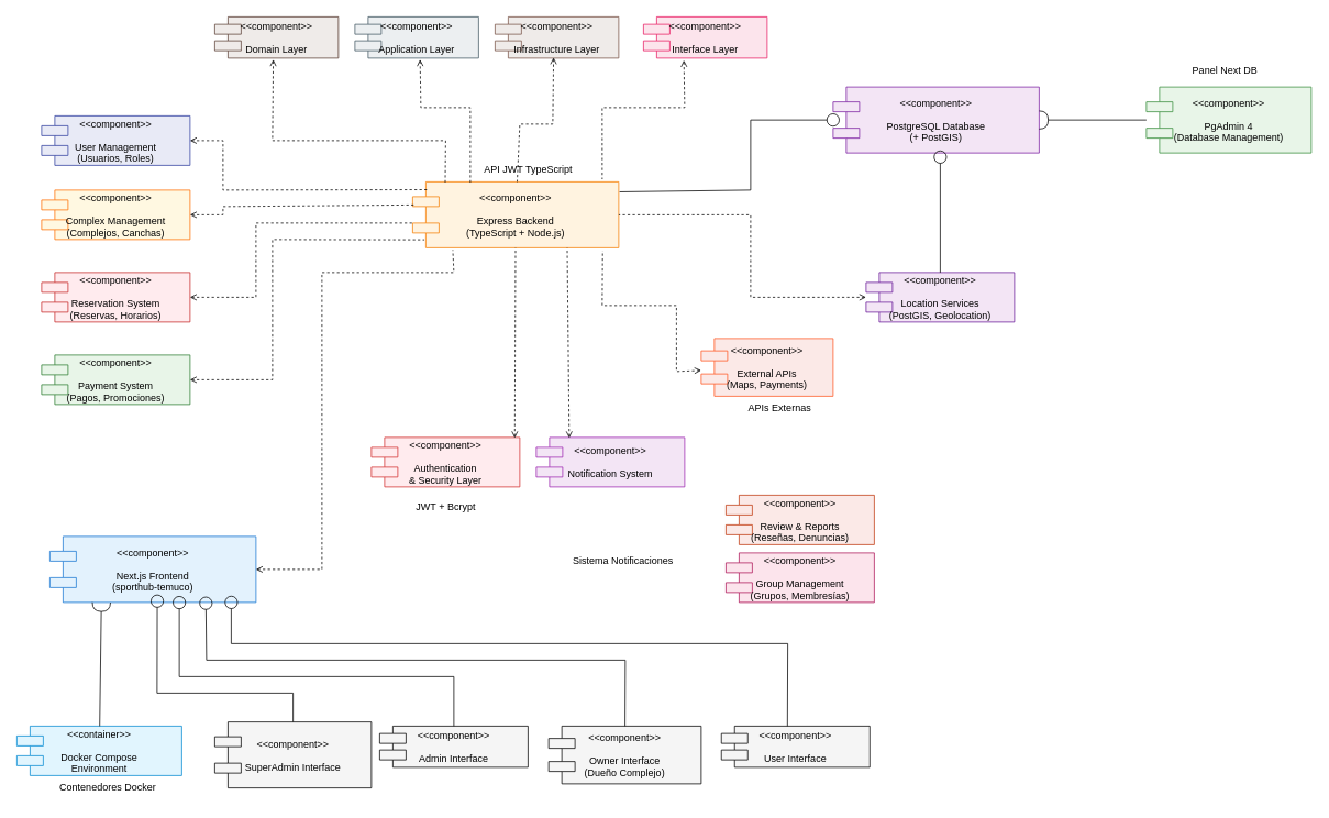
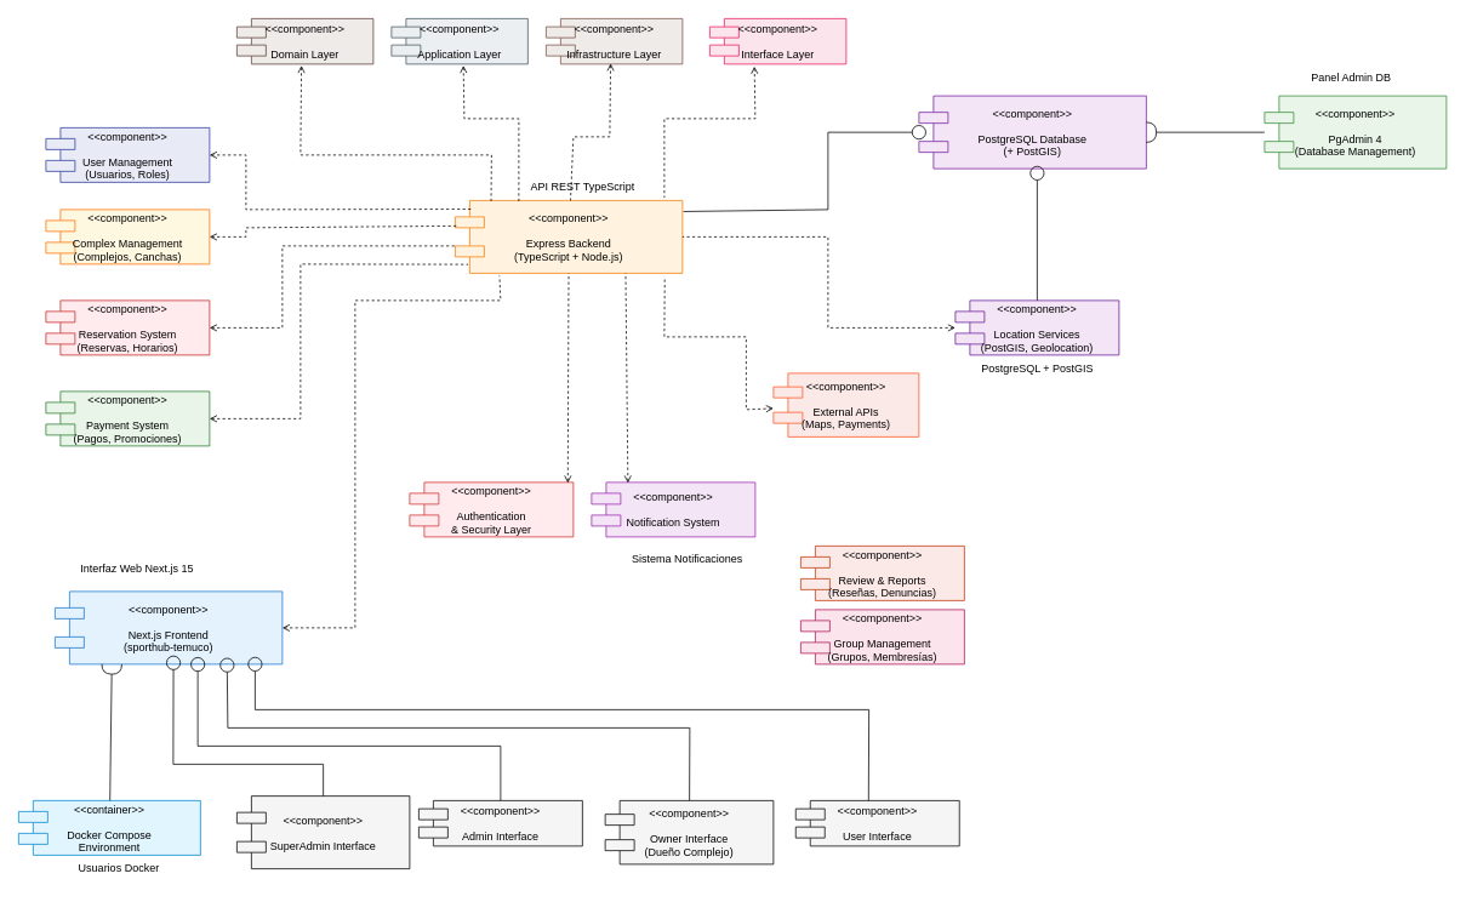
  <mxCell id="0" />
  <mxCell id="1" parent="0" />
  <mxCell id="2" value="&lt;&lt;component&gt;&gt;&#10;&#10;Next.js Frontend&#10;(sporthub-temuco)" style="shape=component;align=center;verticalAlign=middle;rounded=0;shadow=0;glass=0;strokeColor=#1976D2;fillColor=#E3F2FD;" parent="1" vertex="1"><mxGeometry x="60" y="650" width="250" height="80" as="geometry" /></mxCell>
  <mxCell id="3" value="&lt;&lt;component&gt;&gt;&#10;&#10;Express Backend&#10;(TypeScript + Node.js)" style="shape=component;align=center;verticalAlign=middle;rounded=0;shadow=0;glass=0;strokeColor=#F57C00;fillColor=#FFF3E0;" parent="1" vertex="1"><mxGeometry x="500" y="220" width="250" height="80" as="geometry" /></mxCell>
  <mxCell id="4" value="&lt;&lt;component&gt;&gt;&#10;&#10;PostgreSQL Database&#10;(+ PostGIS)" style="shape=component;align=center;verticalAlign=middle;rounded=0;shadow=0;glass=0;strokeColor=#7B1FA2;fillColor=#F3E5F5;" parent="1" vertex="1"><mxGeometry x="1010" y="105" width="250" height="80" as="geometry" /></mxCell>
  <mxCell id="5" value="&lt;&lt;component&gt;&gt;&#10;&#10;PgAdmin 4&#10;(Database Management)" style="shape=component;align=center;verticalAlign=middle;rounded=0;shadow=0;glass=0;strokeColor=#388E3C;fillColor=#E8F5E8;" parent="1" vertex="1"><mxGeometry x="1390" y="105" width="200" height="80" as="geometry" /></mxCell>
  <mxCell id="6" value="&lt;&lt;component&gt;&gt;&#10;&#10;Domain Layer" style="shape=component;align=center;verticalAlign=middle;rounded=0;shadow=0;glass=0;strokeColor=#5D4037;fillColor=#EFEBE9;" parent="1" vertex="1"><mxGeometry x="260" y="20" width="150" height="50" as="geometry" /></mxCell>
  <mxCell id="7" value="&lt;&lt;component&gt;&gt;&#10;&#10;Application Layer" style="shape=component;align=center;verticalAlign=middle;rounded=0;shadow=0;glass=0;strokeColor=#455A64;fillColor=#ECEFF1;" parent="1" vertex="1"><mxGeometry x="430" y="20" width="150" height="50" as="geometry" /></mxCell>
  <mxCell id="8" value="&lt;&lt;component&gt;&gt;&#10;&#10;Infrastructure Layer" style="shape=component;align=center;verticalAlign=middle;rounded=0;shadow=0;glass=0;strokeColor=#795548;fillColor=#EFEBE9;" parent="1" vertex="1"><mxGeometry x="600" y="20" width="150" height="50" as="geometry" /></mxCell>
  <mxCell id="9" value="&lt;&lt;component&gt;&gt;&#10;&#10;Interface Layer" style="shape=component;align=center;verticalAlign=middle;rounded=0;shadow=0;glass=0;strokeColor=#E91E63;fillColor=#FCE4EC;" parent="1" vertex="1"><mxGeometry x="780" y="20" width="150" height="50" as="geometry" /></mxCell>
  <mxCell id="10" value="&lt;&lt;component&gt;&gt;&#10;&#10;User Management&#10;(Usuarios, Roles)" style="shape=component;align=center;verticalAlign=middle;rounded=0;shadow=0;glass=0;strokeColor=#303F9F;fillColor=#E8EAF6;" parent="1" vertex="1"><mxGeometry x="50" y="140" width="180" height="60" as="geometry" /></mxCell>
  <mxCell id="11" value="&lt;&lt;component&gt;&gt;&#10;&#10;Complex Management&#10;(Complejos, Canchas)" style="shape=component;align=center;verticalAlign=middle;rounded=0;shadow=0;glass=0;strokeColor=#FF6F00;fillColor=#FFF8E1;" parent="1" vertex="1"><mxGeometry x="50" y="230" width="180" height="60" as="geometry" /></mxCell>
  <mxCell id="12" value="&lt;&lt;component&gt;&gt;&#10;&#10;Reservation System&#10;(Reservas, Horarios)" style="shape=component;align=center;verticalAlign=middle;rounded=0;shadow=0;glass=0;strokeColor=#C62828;fillColor=#FFEBEE;" parent="1" vertex="1"><mxGeometry x="50" y="330" width="180" height="60" as="geometry" /></mxCell>
  <mxCell id="13" value="&lt;&lt;component&gt;&gt;&#10;&#10;Payment System&#10;(Pagos, Promociones)" style="shape=component;align=center;verticalAlign=middle;rounded=0;shadow=0;glass=0;strokeColor=#2E7D32;fillColor=#E8F5E8;" parent="1" vertex="1"><mxGeometry x="50" y="430" width="180" height="60" as="geometry" /></mxCell>
  <mxCell id="14" value="&lt;&lt;component&gt;&gt;&#10;&#10;Location Services&#10;(PostGIS, Geolocation)" style="shape=component;align=center;verticalAlign=middle;rounded=0;shadow=0;glass=0;strokeColor=#6A1B9A;fillColor=#F3E5F5;" parent="1" vertex="1"><mxGeometry x="1050" y="330" width="180" height="60" as="geometry" /></mxCell>
  <mxCell id="15" value="&lt;&lt;component&gt;&gt;&#10;&#10;Group Management&#10;(Grupos, Membresías)" style="shape=component;align=center;verticalAlign=middle;rounded=0;shadow=0;glass=0;strokeColor=#AD1457;fillColor=#FCE4EC;" parent="1" vertex="1"><mxGeometry x="880" y="670" width="180" height="60" as="geometry" /></mxCell>
  <mxCell id="16" value="&lt;&lt;component&gt;&gt;&#10;&#10;Review &amp; Reports&#10;(Reseñas, Denuncias)" style="shape=component;align=center;verticalAlign=middle;rounded=0;shadow=0;glass=0;strokeColor=#BF360C;fillColor=#FBE9E7;" parent="1" vertex="1"><mxGeometry x="880" y="600" width="180" height="60" as="geometry" /></mxCell>
  <mxCell id="17" value="&lt;&lt;component&gt;&gt;&#10;&#10;SuperAdmin Interface" style="shape=component;align=center;verticalAlign=middle;rounded=0;shadow=0;glass=0;strokeColor=#000000;fillColor=#F5F5F5;" parent="1" vertex="1"><mxGeometry x="260" y="875" width="190" height="80" as="geometry" /></mxCell>
  <mxCell id="18" value="&lt;&lt;component&gt;&gt;&#10;&#10;Admin Interface" style="shape=component;align=center;verticalAlign=middle;rounded=0;shadow=0;glass=0;strokeColor=#000000;fillColor=#F5F5F5;" parent="1" vertex="1"><mxGeometry x="460" y="880" width="180" height="50" as="geometry" /></mxCell>
  <mxCell id="19" value="&lt;&lt;component&gt;&gt;&#10;&#10;Owner Interface&#10;(Dueño Complejo)" style="shape=component;align=center;verticalAlign=middle;rounded=0;shadow=0;glass=0;strokeColor=#000000;fillColor=#F5F5F5;" parent="1" vertex="1"><mxGeometry x="665" y="880" width="185" height="70" as="geometry" /></mxCell>
  <mxCell id="20" value="&lt;&lt;component&gt;&gt;&#10;&#10;User Interface" style="shape=component;align=center;verticalAlign=middle;rounded=0;shadow=0;glass=0;strokeColor=#000000;fillColor=#F5F5F5;" parent="1" vertex="1"><mxGeometry x="874.5" y="880" width="180" height="50" as="geometry" /></mxCell>
  <mxCell id="21" value="&lt;&lt;container&gt;&gt;&#10;&#10;Docker Compose&#10;Environment" style="shape=component;align=center;verticalAlign=middle;rounded=0;shadow=0;glass=0;strokeColor=#0288D1;fillColor=#E1F5FE;" parent="1" vertex="1"><mxGeometry x="20" y="880" width="200" height="60" as="geometry" /></mxCell>
  <mxCell id="22" value="&lt;&lt;component&gt;&gt;&#10;&#10;Authentication&#10;&amp; Security Layer" style="shape=component;align=center;verticalAlign=middle;rounded=0;shadow=0;glass=0;strokeColor=#D32F2F;fillColor=#FFEBEE;" parent="1" vertex="1"><mxGeometry x="450" y="530" width="180" height="60" as="geometry" /></mxCell>
  <mxCell id="23" value="&lt;&lt;component&gt;&gt;&#10;&#10;External APIs&#10;(Maps, Payments)" style="shape=component;align=center;verticalAlign=middle;rounded=0;shadow=0;glass=0;strokeColor=#FF5722;fillColor=#FBE9E7;" parent="1" vertex="1"><mxGeometry x="850" y="410" width="160" height="70" as="geometry" /></mxCell>
  <mxCell id="24" value="&lt;&lt;component&gt;&gt;&#10;&#10;Notification System" style="shape=component;align=center;verticalAlign=middle;rounded=0;shadow=0;glass=0;strokeColor=#9C27B0;fillColor=#F3E5F5;" parent="1" vertex="1"><mxGeometry x="650" y="530" width="180" height="60" as="geometry" /></mxCell>
  <mxCell id="25" style="endArrow=none;html=1;rounded=0;dashed=1;endFill=0;startArrow=open;startFill=0;entryX=0.195;entryY=1.034;entryDx=0;entryDy=0;entryPerimeter=0;" parent="1" source="2" target="3" edge="1"><mxGeometry width="50" height="50" relative="1" as="geometry"><mxPoint x="320" y="310" as="sourcePoint" /><mxPoint x="470" y="310" as="targetPoint" /><Array as="points"><mxPoint x="390" y="690" /><mxPoint x="390" y="330" /><mxPoint x="550" y="330" /></Array></mxGeometry></mxCell>
  <mxCell id="26" style="endArrow=oval;html=1;rounded=0;endFill=0;endSize=15;exitX=1.004;exitY=0.152;exitDx=0;exitDy=0;exitPerimeter=0;" parent="1" source="3" target="4" edge="1"><mxGeometry width="50" height="50" relative="1" as="geometry"><mxPoint x="720" y="310" as="sourcePoint" /><mxPoint x="970" y="310" as="targetPoint" /><Array as="points"><mxPoint x="910" y="230" /><mxPoint x="910" y="145" /></Array></mxGeometry></mxCell>
  <mxCell id="27" style="endArrow=halfCircle;html=1;rounded=0;endFill=0;endSize=9;" parent="1" source="5" target="4" edge="1"><mxGeometry width="50" height="50" relative="1" as="geometry"><mxPoint x="1270" y="310" as="sourcePoint" /><mxPoint x="1220" y="310" as="targetPoint" /></mxGeometry></mxCell>
  <mxCell id="28" style="endArrow=none;html=1;rounded=0;dashed=1;endFill=0;startArrow=open;startFill=0;exitX=0.473;exitY=1.033;exitDx=0;exitDy=0;exitPerimeter=0;entryX=0.158;entryY=0.009;entryDx=0;entryDy=0;entryPerimeter=0;" parent="1" source="6" target="3" edge="1"><mxGeometry width="50" height="50" relative="1" as="geometry"><mxPoint x="445" y="170" as="sourcePoint" /><mxPoint x="595" y="270" as="targetPoint" /><Array as="points"><mxPoint x="330" y="170" /><mxPoint x="540" y="170" /></Array></mxGeometry></mxCell>
  <mxCell id="29" style="endArrow=none;html=1;rounded=0;dashed=1;endFill=0;startArrow=open;startFill=0;exitX=0.527;exitY=1.033;exitDx=0;exitDy=0;exitPerimeter=0;entryX=0.28;entryY=0.015;entryDx=0;entryDy=0;entryPerimeter=0;" parent="1" source="7" target="3" edge="1"><mxGeometry width="50" height="50" relative="1" as="geometry"><mxPoint x="625" y="170" as="sourcePoint" /><mxPoint x="595" y="270" as="targetPoint" /><Array as="points"><mxPoint x="510" y="130" /><mxPoint x="570" y="130" /></Array></mxGeometry></mxCell>
  <mxCell id="30" style="endArrow=none;html=1;rounded=0;dashed=1;endFill=0;startArrow=open;startFill=0;exitX=0.473;exitY=0.986;exitDx=0;exitDy=0;exitPerimeter=0;" parent="1" source="8" target="3" edge="1"><mxGeometry width="50" height="50" relative="1" as="geometry"><mxPoint x="805" y="170" as="sourcePoint" /><mxPoint x="595" y="270" as="targetPoint" /><Array as="points"><mxPoint x="670" y="150" /><mxPoint x="630" y="150" /></Array></mxGeometry></mxCell>
  <mxCell id="31" style="endArrow=none;html=1;rounded=0;dashed=1;endFill=0;startArrow=open;startFill=0;entryX=0.92;entryY=-0.039;entryDx=0;entryDy=0;entryPerimeter=0;exitX=0.327;exitY=1.052;exitDx=0;exitDy=0;exitPerimeter=0;" parent="1" source="9" target="3" edge="1"><mxGeometry width="50" height="50" relative="1" as="geometry"><mxPoint x="985" y="170" as="sourcePoint" /><mxPoint x="595" y="270" as="targetPoint" /><Array as="points"><mxPoint x="830" y="130" /><mxPoint x="730" y="130" /></Array></mxGeometry></mxCell>
  <mxCell id="32" style="endArrow=none;html=1;rounded=0;dashed=1;endFill=0;startArrow=open;startFill=0;entryX=0.07;entryY=0.119;entryDx=0;entryDy=0;entryPerimeter=0;" parent="1" source="10" target="3" edge="1"><mxGeometry width="50" height="50" relative="1" as="geometry"><mxPoint x="110" y="420" as="sourcePoint" /><mxPoint x="470" y="350" as="targetPoint" /><Array as="points"><mxPoint x="270" y="170" /><mxPoint x="270" y="230" /></Array></mxGeometry></mxCell>
  <mxCell id="33" style="endArrow=none;html=1;rounded=0;dashed=1;endFill=0;startArrow=open;startFill=0;entryX=0.01;entryY=0.35;entryDx=0;entryDy=0;entryPerimeter=0;" parent="1" source="11" target="3" edge="1"><mxGeometry width="50" height="50" relative="1" as="geometry"><mxPoint x="310" y="420" as="sourcePoint" /><mxPoint x="470" y="350" as="targetPoint" /><Array as="points"><mxPoint x="270" y="260" /><mxPoint x="270" y="250" /></Array></mxGeometry></mxCell>
  <mxCell id="34" style="endArrow=none;html=1;rounded=0;dashed=1;endFill=0;startArrow=open;startFill=0;" parent="1" source="12" edge="1"><mxGeometry width="50" height="50" relative="1" as="geometry"><mxPoint x="510" y="420" as="sourcePoint" /><mxPoint x="500" y="270" as="targetPoint" /><Array as="points"><mxPoint x="310" y="360" /><mxPoint x="310" y="270" /></Array></mxGeometry></mxCell>
  <mxCell id="35" style="endArrow=none;html=1;rounded=0;dashed=1;endFill=0;startArrow=open;startFill=0;entryX=0.057;entryY=0.879;entryDx=0;entryDy=0;entryPerimeter=0;" parent="1" source="13" target="3" edge="1"><mxGeometry width="50" height="50" relative="1" as="geometry"><mxPoint x="710" y="420" as="sourcePoint" /><mxPoint x="595" y="350" as="targetPoint" /><Array as="points"><mxPoint x="330" y="460" /><mxPoint x="330" y="290" /></Array></mxGeometry></mxCell>
  <mxCell id="36" style="endArrow=none;html=1;rounded=0;dashed=1;endFill=0;startArrow=open;startFill=0;" parent="1" source="14" target="3" edge="1"><mxGeometry width="50" height="50" relative="1" as="geometry"><mxPoint x="910" y="420" as="sourcePoint" /><mxPoint x="720" y="350" as="targetPoint" /><Array as="points"><mxPoint x="910" y="360" /><mxPoint x="910" y="260" /></Array></mxGeometry></mxCell>
  <mxCell id="37" style="endArrow=oval;html=1;rounded=0;endFill=0;endSize=15;entryX=0.521;entryY=0.981;entryDx=0;entryDy=0;entryPerimeter=0;" parent="1" source="17" target="2" edge="1"><mxGeometry width="50" height="50" relative="1" as="geometry"><mxPoint x="360" y="570" as="sourcePoint" /><mxPoint x="195" y="350" as="targetPoint" /><Array as="points"><mxPoint x="355" y="840" /><mxPoint x="190" y="840" /></Array></mxGeometry></mxCell>
  <mxCell id="38" style="endArrow=oval;html=1;rounded=0;endFill=0;endSize=15;entryX=0.628;entryY=1.003;entryDx=0;entryDy=0;entryPerimeter=0;" parent="1" source="18" target="2" edge="1"><mxGeometry width="50" height="50" relative="1" as="geometry"><mxPoint x="560" y="570" as="sourcePoint" /><mxPoint x="195" y="350" as="targetPoint" /><Array as="points"><mxPoint x="550" y="820" /><mxPoint x="217" y="820" /></Array></mxGeometry></mxCell>
  <mxCell id="39" style="endArrow=oval;html=1;rounded=0;endFill=0;endSize=15;entryX=0.757;entryY=1.013;entryDx=0;entryDy=0;entryPerimeter=0;" parent="1" source="19" target="2" edge="1"><mxGeometry width="50" height="50" relative="1" as="geometry"><mxPoint x="760" y="570" as="sourcePoint" /><mxPoint x="250" y="730" as="targetPoint" /><Array as="points"><mxPoint x="758" y="800" /><mxPoint x="250" y="800" /></Array></mxGeometry></mxCell>
  <mxCell id="40" value="" style="endArrow=oval;html=1;rounded=0;endFill=0;endSize=15;" parent="1" edge="1"><mxGeometry width="50" height="50" relative="1" as="geometry"><mxPoint x="954.6" y="880" as="sourcePoint" /><mxPoint x="280" y="730" as="targetPoint" /><Array as="points"><mxPoint x="955" y="780" /><mxPoint x="280" y="780" /></Array></mxGeometry></mxCell>
  <mxCell id="41" style="endArrow=none;html=1;rounded=0;dashed=1;endFill=0;startArrow=open;startFill=0;exitX=0.966;exitY=0.012;exitDx=0;exitDy=0;exitPerimeter=0;" parent="1" source="22" target="3" edge="1"><mxGeometry width="50" height="50" relative="1" as="geometry"><mxPoint x="310" y="670" as="sourcePoint" /><mxPoint x="595" y="350" as="targetPoint" /></mxGeometry></mxCell>
  <mxCell id="42" style="endArrow=none;html=1;rounded=0;dashed=1;endFill=0;startArrow=open;startFill=0;entryX=0.922;entryY=1.045;entryDx=0;entryDy=0;entryPerimeter=0;" parent="1" source="23" target="3" edge="1"><mxGeometry width="50" height="50" relative="1" as="geometry"><mxPoint x="1520" y="300" as="sourcePoint" /><mxPoint x="720" y="310" as="targetPoint" /><Array as="points"><mxPoint x="820" y="450" /><mxPoint x="820" y="370" /><mxPoint x="730" y="370" /></Array></mxGeometry></mxCell>
  <mxCell id="43" style="endArrow=oval;html=1;rounded=0;endFill=0;endSize=15;" parent="1" source="14" edge="1"><mxGeometry width="50" height="50" relative="1" as="geometry"><mxPoint x="910" y="420" as="sourcePoint" /><mxPoint x="1140" y="190" as="targetPoint" /></mxGeometry></mxCell>
  <mxCell id="44" style="endArrow=halfCircle;html=1;rounded=0;endFill=0;endSize=9;entryX=0.25;entryY=1;entryDx=0;entryDy=0;" parent="1" source="21" target="2" edge="1"><mxGeometry width="50" height="50" relative="1" as="geometry"><mxPoint x="70" y="670" as="sourcePoint" /><mxPoint x="120" y="740" as="targetPoint" /></mxGeometry></mxCell>
  <mxCell id="45" style="endArrow=none;html=1;rounded=0;dashed=1;endFill=0;startArrow=open;startFill=0;entryX=0.75;entryY=1;entryDx=0;entryDy=0;exitX=0.222;exitY=0.012;exitDx=0;exitDy=0;exitPerimeter=0;" parent="1" source="24" target="3" edge="1"><mxGeometry width="50" height="50" relative="1" as="geometry"><mxPoint x="510" y="670" as="sourcePoint" /><mxPoint x="595" y="350" as="targetPoint" /></mxGeometry></mxCell>
- <mxCell id="47" value="API JWT TypeScript" style="text;html=1;align=center;verticalAlign=middle;resizable=0;points=[];autosize=1;strokeColor=none;fillColor=none;" parent="1" vertex="1"><mxGeometry x="570" y="190" width="140" height="30" as="geometry" /></mxCell>
- <mxCell id="49" value="Panel Next DB" style="text;html=1;align=center;verticalAlign=middle;resizable=0;points=[];autosize=1;strokeColor=none;fillColor=none;" parent="1" vertex="1"><mxGeometry x="1430" y="70" width="110" height="30" as="geometry" /></mxCell>
- <mxCell id="50" value="Contenedores Docker" style="text;html=1;align=center;verticalAlign=middle;resizable=0;points=[];autosize=1;strokeColor=none;fillColor=none;" parent="1" vertex="1"><mxGeometry x="60" y="940" width="140" height="30" as="geometry" /></mxCell>
- <mxCell id="51" value="JWT + Bcrypt" style="text;html=1;align=center;verticalAlign=middle;resizable=0;points=[];autosize=1;strokeColor=none;fillColor=none;" parent="1" vertex="1"><mxGeometry x="490" y="600" width="100" height="30" as="geometry" /></mxCell>
- <mxCell id="52" value="Sistema Notificaciones" style="text;html=1;align=center;verticalAlign=middle;resizable=0;points=[];autosize=1;strokeColor=none;fillColor=none;" parent="1" vertex="1"><mxGeometry x="680" y="665" width="150" height="30" as="geometry" /></mxCell>
- <mxCell id="53" value="APIs Externas" style="text;html=1;align=center;verticalAlign=middle;resizable=0;points=[];autosize=1;strokeColor=none;fillColor=none;" parent="1" vertex="1"><mxGeometry x="895" y="480" width="100" height="30" as="geometry" /></mxCell>
+ <mxCell id="46" value="Interfaz Web Next.js 15" style="text;html=1;align=center;verticalAlign=middle;resizable=0;points=[];autosize=1;strokeColor=none;fillColor=none;" parent="1" vertex="1"><mxGeometry x="80" y="610" width="140" height="30" as="geometry" /></mxCell>
+ <mxCell id="47" value="API REST TypeScript" style="text;html=1;align=center;verticalAlign=middle;resizable=0;points=[];autosize=1;strokeColor=none;fillColor=none;" parent="1" vertex="1"><mxGeometry x="570" y="190" width="140" height="30" as="geometry" /></mxCell>
+ <mxCell id="48" value="PostgreSQL + PostGIS" style="text;html=1;align=center;verticalAlign=middle;resizable=0;points=[];autosize=1;strokeColor=none;fillColor=none;" parent="1" vertex="1"><mxGeometry x="1070" y="390" width="140" height="30" as="geometry" /></mxCell>
+ <mxCell id="49" value="Panel Admin DB" style="text;html=1;align=center;verticalAlign=middle;resizable=0;points=[];autosize=1;strokeColor=none;fillColor=none;" parent="1" vertex="1"><mxGeometry x="1430" y="70" width="110" height="30" as="geometry" /></mxCell>
+ <mxCell id="50" value="Usuarios Docker" style="text;html=1;align=center;verticalAlign=middle;resizable=0;points=[];autosize=1;strokeColor=none;fillColor=none;" parent="1" vertex="1"><mxGeometry x="60" y="940" width="140" height="30" as="geometry" /></mxCell>
+ <mxCell id="52" value="Sistema Notificaciones" style="text;html=1;align=center;verticalAlign=middle;resizable=0;points=[];autosize=1;strokeColor=none;fillColor=none;" parent="1" vertex="1"><mxGeometry x="680" y="600" width="150" height="30" as="geometry" /></mxCell>
